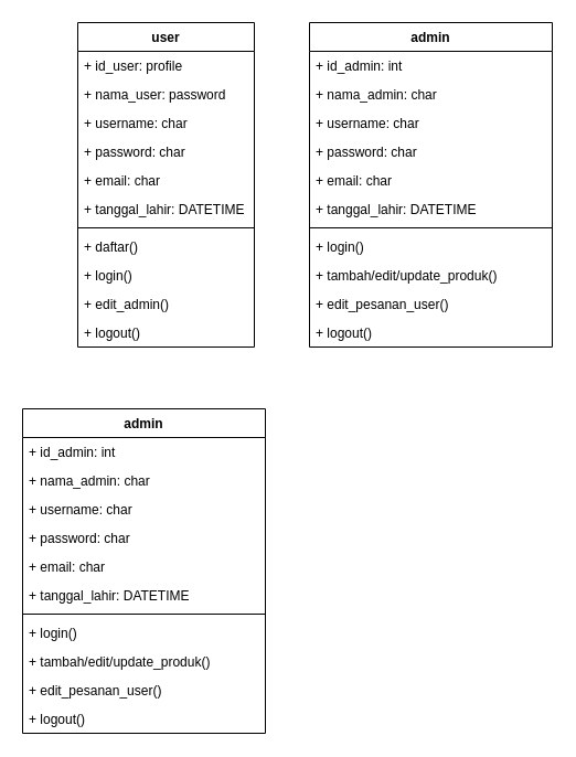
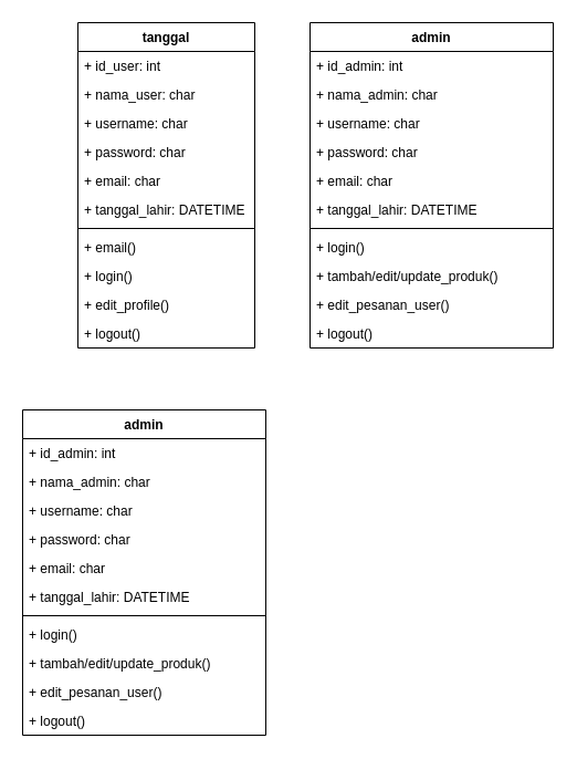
  <mxCell id="0" />
  <mxCell id="1" parent="0" />
- <mxCell id="2" value="user" style="swimlane;fontStyle=1;align=center;verticalAlign=top;childLayout=stackLayout;horizontal=1;startSize=26;horizontalStack=0;resizeParent=1;resizeParentMax=0;resizeLast=0;collapsible=1;marginBottom=0;" vertex="1" parent="1"><mxGeometry x="70" y="20" width="160" height="294" as="geometry" /></mxCell>
- <mxCell id="3" value="+ id_user: profile" style="text;strokeColor=none;fillColor=none;align=left;verticalAlign=top;spacingLeft=4;spacingRight=4;overflow=hidden;rotatable=0;points=[[0,0.5],[1,0.5]];portConstraint=eastwest;" vertex="1" parent="2"><mxGeometry y="26" width="160" height="26" as="geometry" /></mxCell>
- <mxCell id="4" value="+ nama_user: password" style="text;strokeColor=none;fillColor=none;align=left;verticalAlign=top;spacingLeft=4;spacingRight=4;overflow=hidden;rotatable=0;points=[[0,0.5],[1,0.5]];portConstraint=eastwest;" vertex="1" parent="2"><mxGeometry y="52" width="160" height="26" as="geometry" /></mxCell>
+ <mxCell id="2" value="tanggal" style="swimlane;fontStyle=1;align=center;verticalAlign=top;childLayout=stackLayout;horizontal=1;startSize=26;horizontalStack=0;resizeParent=1;resizeParentMax=0;resizeLast=0;collapsible=1;marginBottom=0;" vertex="1" parent="1"><mxGeometry x="70" y="20" width="160" height="294" as="geometry" /></mxCell>
+ <mxCell id="3" value="+ id_user: int" style="text;strokeColor=none;fillColor=none;align=left;verticalAlign=top;spacingLeft=4;spacingRight=4;overflow=hidden;rotatable=0;points=[[0,0.5],[1,0.5]];portConstraint=eastwest;" vertex="1" parent="2"><mxGeometry y="26" width="160" height="26" as="geometry" /></mxCell>
+ <mxCell id="4" value="+ nama_user: char" style="text;strokeColor=none;fillColor=none;align=left;verticalAlign=top;spacingLeft=4;spacingRight=4;overflow=hidden;rotatable=0;points=[[0,0.5],[1,0.5]];portConstraint=eastwest;" vertex="1" parent="2"><mxGeometry y="52" width="160" height="26" as="geometry" /></mxCell>
  <mxCell id="5" value="+ username: char" style="text;strokeColor=none;fillColor=none;align=left;verticalAlign=top;spacingLeft=4;spacingRight=4;overflow=hidden;rotatable=0;points=[[0,0.5],[1,0.5]];portConstraint=eastwest;" vertex="1" parent="2"><mxGeometry y="78" width="160" height="26" as="geometry" /></mxCell>
  <mxCell id="6" value="+ password: char" style="text;strokeColor=none;fillColor=none;align=left;verticalAlign=top;spacingLeft=4;spacingRight=4;overflow=hidden;rotatable=0;points=[[0,0.5],[1,0.5]];portConstraint=eastwest;" vertex="1" parent="2"><mxGeometry y="104" width="160" height="26" as="geometry" /></mxCell>
  <mxCell id="7" value="+ email: char" style="text;strokeColor=none;fillColor=none;align=left;verticalAlign=top;spacingLeft=4;spacingRight=4;overflow=hidden;rotatable=0;points=[[0,0.5],[1,0.5]];portConstraint=eastwest;" vertex="1" parent="2"><mxGeometry y="130" width="160" height="26" as="geometry" /></mxCell>
  <mxCell id="8" value="+ tanggal_lahir: DATETIME" style="text;strokeColor=none;fillColor=none;align=left;verticalAlign=top;spacingLeft=4;spacingRight=4;overflow=hidden;rotatable=0;points=[[0,0.5],[1,0.5]];portConstraint=eastwest;" vertex="1" parent="2"><mxGeometry y="156" width="160" height="26" as="geometry" /></mxCell>
  <mxCell id="9" value="" style="line;strokeWidth=1;fillColor=none;align=left;verticalAlign=middle;spacingTop=-1;spacingLeft=3;spacingRight=3;rotatable=0;labelPosition=right;points=[];portConstraint=eastwest;" vertex="1" parent="2"><mxGeometry y="182" width="160" height="8" as="geometry" /></mxCell>
- <mxCell id="10" value="+ daftar()" style="text;strokeColor=none;fillColor=none;align=left;verticalAlign=top;spacingLeft=4;spacingRight=4;overflow=hidden;rotatable=0;points=[[0,0.5],[1,0.5]];portConstraint=eastwest;" vertex="1" parent="2"><mxGeometry y="190" width="160" height="26" as="geometry" /></mxCell>
+ <mxCell id="10" value="+ email()" style="text;strokeColor=none;fillColor=none;align=left;verticalAlign=top;spacingLeft=4;spacingRight=4;overflow=hidden;rotatable=0;points=[[0,0.5],[1,0.5]];portConstraint=eastwest;" vertex="1" parent="2"><mxGeometry y="190" width="160" height="26" as="geometry" /></mxCell>
  <mxCell id="11" value="+ login()" style="text;strokeColor=none;fillColor=none;align=left;verticalAlign=top;spacingLeft=4;spacingRight=4;overflow=hidden;rotatable=0;points=[[0,0.5],[1,0.5]];portConstraint=eastwest;" vertex="1" parent="2"><mxGeometry y="216" width="160" height="26" as="geometry" /></mxCell>
- <mxCell id="12" value="+ edit_admin()" style="text;strokeColor=none;fillColor=none;align=left;verticalAlign=top;spacingLeft=4;spacingRight=4;overflow=hidden;rotatable=0;points=[[0,0.5],[1,0.5]];portConstraint=eastwest;" vertex="1" parent="2"><mxGeometry y="242" width="160" height="26" as="geometry" /></mxCell>
+ <mxCell id="12" value="+ edit_profile()" style="text;strokeColor=none;fillColor=none;align=left;verticalAlign=top;spacingLeft=4;spacingRight=4;overflow=hidden;rotatable=0;points=[[0,0.5],[1,0.5]];portConstraint=eastwest;" vertex="1" parent="2"><mxGeometry y="242" width="160" height="26" as="geometry" /></mxCell>
  <mxCell id="13" value="+ logout()" style="text;strokeColor=none;fillColor=none;align=left;verticalAlign=top;spacingLeft=4;spacingRight=4;overflow=hidden;rotatable=0;points=[[0,0.5],[1,0.5]];portConstraint=eastwest;" vertex="1" parent="2"><mxGeometry y="268" width="160" height="26" as="geometry" /></mxCell>
  <mxCell id="14" value="admin" style="swimlane;fontStyle=1;align=center;verticalAlign=top;childLayout=stackLayout;horizontal=1;startSize=26;horizontalStack=0;resizeParent=1;resizeParentMax=0;resizeLast=0;collapsible=1;marginBottom=0;" vertex="1" parent="1"><mxGeometry x="280" y="20" width="220" height="294" as="geometry" /></mxCell>
  <mxCell id="15" value="+ id_admin: int" style="text;strokeColor=none;fillColor=none;align=left;verticalAlign=top;spacingLeft=4;spacingRight=4;overflow=hidden;rotatable=0;points=[[0,0.5],[1,0.5]];portConstraint=eastwest;" vertex="1" parent="14"><mxGeometry y="26" width="220" height="26" as="geometry" /></mxCell>
  <mxCell id="16" value="+ nama_admin: char" style="text;strokeColor=none;fillColor=none;align=left;verticalAlign=top;spacingLeft=4;spacingRight=4;overflow=hidden;rotatable=0;points=[[0,0.5],[1,0.5]];portConstraint=eastwest;" vertex="1" parent="14"><mxGeometry y="52" width="220" height="26" as="geometry" /></mxCell>
  <mxCell id="17" value="+ username: char" style="text;strokeColor=none;fillColor=none;align=left;verticalAlign=top;spacingLeft=4;spacingRight=4;overflow=hidden;rotatable=0;points=[[0,0.5],[1,0.5]];portConstraint=eastwest;" vertex="1" parent="14"><mxGeometry y="78" width="220" height="26" as="geometry" /></mxCell>
  <mxCell id="18" value="+ password: char" style="text;strokeColor=none;fillColor=none;align=left;verticalAlign=top;spacingLeft=4;spacingRight=4;overflow=hidden;rotatable=0;points=[[0,0.5],[1,0.5]];portConstraint=eastwest;" vertex="1" parent="14"><mxGeometry y="104" width="220" height="26" as="geometry" /></mxCell>
  <mxCell id="19" value="+ email: char" style="text;strokeColor=none;fillColor=none;align=left;verticalAlign=top;spacingLeft=4;spacingRight=4;overflow=hidden;rotatable=0;points=[[0,0.5],[1,0.5]];portConstraint=eastwest;" vertex="1" parent="14"><mxGeometry y="130" width="220" height="26" as="geometry" /></mxCell>
  <mxCell id="20" value="+ tanggal_lahir: DATETIME" style="text;strokeColor=none;fillColor=none;align=left;verticalAlign=top;spacingLeft=4;spacingRight=4;overflow=hidden;rotatable=0;points=[[0,0.5],[1,0.5]];portConstraint=eastwest;" vertex="1" parent="14"><mxGeometry y="156" width="220" height="26" as="geometry" /></mxCell>
  <mxCell id="21" value="" style="line;strokeWidth=1;fillColor=none;align=left;verticalAlign=middle;spacingTop=-1;spacingLeft=3;spacingRight=3;rotatable=0;labelPosition=right;points=[];portConstraint=eastwest;" vertex="1" parent="14"><mxGeometry y="182" width="220" height="8" as="geometry" /></mxCell>
  <mxCell id="22" value="+ login()" style="text;strokeColor=none;fillColor=none;align=left;verticalAlign=top;spacingLeft=4;spacingRight=4;overflow=hidden;rotatable=0;points=[[0,0.5],[1,0.5]];portConstraint=eastwest;" vertex="1" parent="14"><mxGeometry y="190" width="220" height="26" as="geometry" /></mxCell>
  <mxCell id="23" value="+ tambah/edit/update_produk()" style="text;strokeColor=none;fillColor=none;align=left;verticalAlign=top;spacingLeft=4;spacingRight=4;overflow=hidden;rotatable=0;points=[[0,0.5],[1,0.5]];portConstraint=eastwest;" vertex="1" parent="14"><mxGeometry y="216" width="220" height="26" as="geometry" /></mxCell>
  <mxCell id="24" value="+ edit_pesanan_user()" style="text;strokeColor=none;fillColor=none;align=left;verticalAlign=top;spacingLeft=4;spacingRight=4;overflow=hidden;rotatable=0;points=[[0,0.5],[1,0.5]];portConstraint=eastwest;" vertex="1" parent="14"><mxGeometry y="242" width="220" height="26" as="geometry" /></mxCell>
  <mxCell id="25" value="+ logout()" style="text;strokeColor=none;fillColor=none;align=left;verticalAlign=top;spacingLeft=4;spacingRight=4;overflow=hidden;rotatable=0;points=[[0,0.5],[1,0.5]];portConstraint=eastwest;" vertex="1" parent="14"><mxGeometry y="268" width="220" height="26" as="geometry" /></mxCell>
  <mxCell id="26" value="admin" style="swimlane;fontStyle=1;align=center;verticalAlign=top;childLayout=stackLayout;horizontal=1;startSize=26;horizontalStack=0;resizeParent=1;resizeParentMax=0;resizeLast=0;collapsible=1;marginBottom=0;" vertex="1" parent="1"><mxGeometry x="20" y="370" width="220" height="294" as="geometry" /></mxCell>
  <mxCell id="27" value="+ id_admin: int" style="text;strokeColor=none;fillColor=none;align=left;verticalAlign=top;spacingLeft=4;spacingRight=4;overflow=hidden;rotatable=0;points=[[0,0.5],[1,0.5]];portConstraint=eastwest;" vertex="1" parent="26"><mxGeometry y="26" width="220" height="26" as="geometry" /></mxCell>
  <mxCell id="28" value="+ nama_admin: char" style="text;strokeColor=none;fillColor=none;align=left;verticalAlign=top;spacingLeft=4;spacingRight=4;overflow=hidden;rotatable=0;points=[[0,0.5],[1,0.5]];portConstraint=eastwest;" vertex="1" parent="26"><mxGeometry y="52" width="220" height="26" as="geometry" /></mxCell>
  <mxCell id="29" value="+ username: char" style="text;strokeColor=none;fillColor=none;align=left;verticalAlign=top;spacingLeft=4;spacingRight=4;overflow=hidden;rotatable=0;points=[[0,0.5],[1,0.5]];portConstraint=eastwest;" vertex="1" parent="26"><mxGeometry y="78" width="220" height="26" as="geometry" /></mxCell>
  <mxCell id="30" value="+ password: char" style="text;strokeColor=none;fillColor=none;align=left;verticalAlign=top;spacingLeft=4;spacingRight=4;overflow=hidden;rotatable=0;points=[[0,0.5],[1,0.5]];portConstraint=eastwest;" vertex="1" parent="26"><mxGeometry y="104" width="220" height="26" as="geometry" /></mxCell>
  <mxCell id="31" value="+ email: char" style="text;strokeColor=none;fillColor=none;align=left;verticalAlign=top;spacingLeft=4;spacingRight=4;overflow=hidden;rotatable=0;points=[[0,0.5],[1,0.5]];portConstraint=eastwest;" vertex="1" parent="26"><mxGeometry y="130" width="220" height="26" as="geometry" /></mxCell>
  <mxCell id="32" value="+ tanggal_lahir: DATETIME" style="text;strokeColor=none;fillColor=none;align=left;verticalAlign=top;spacingLeft=4;spacingRight=4;overflow=hidden;rotatable=0;points=[[0,0.5],[1,0.5]];portConstraint=eastwest;" vertex="1" parent="26"><mxGeometry y="156" width="220" height="26" as="geometry" /></mxCell>
  <mxCell id="33" value="" style="line;strokeWidth=1;fillColor=none;align=left;verticalAlign=middle;spacingTop=-1;spacingLeft=3;spacingRight=3;rotatable=0;labelPosition=right;points=[];portConstraint=eastwest;" vertex="1" parent="26"><mxGeometry y="182" width="220" height="8" as="geometry" /></mxCell>
  <mxCell id="34" value="+ login()" style="text;strokeColor=none;fillColor=none;align=left;verticalAlign=top;spacingLeft=4;spacingRight=4;overflow=hidden;rotatable=0;points=[[0,0.5],[1,0.5]];portConstraint=eastwest;" vertex="1" parent="26"><mxGeometry y="190" width="220" height="26" as="geometry" /></mxCell>
  <mxCell id="35" value="+ tambah/edit/update_produk()" style="text;strokeColor=none;fillColor=none;align=left;verticalAlign=top;spacingLeft=4;spacingRight=4;overflow=hidden;rotatable=0;points=[[0,0.5],[1,0.5]];portConstraint=eastwest;" vertex="1" parent="26"><mxGeometry y="216" width="220" height="26" as="geometry" /></mxCell>
  <mxCell id="36" value="+ edit_pesanan_user()" style="text;strokeColor=none;fillColor=none;align=left;verticalAlign=top;spacingLeft=4;spacingRight=4;overflow=hidden;rotatable=0;points=[[0,0.5],[1,0.5]];portConstraint=eastwest;" vertex="1" parent="26"><mxGeometry y="242" width="220" height="26" as="geometry" /></mxCell>
  <mxCell id="37" value="+ logout()" style="text;strokeColor=none;fillColor=none;align=left;verticalAlign=top;spacingLeft=4;spacingRight=4;overflow=hidden;rotatable=0;points=[[0,0.5],[1,0.5]];portConstraint=eastwest;" vertex="1" parent="26"><mxGeometry y="268" width="220" height="26" as="geometry" /></mxCell>
